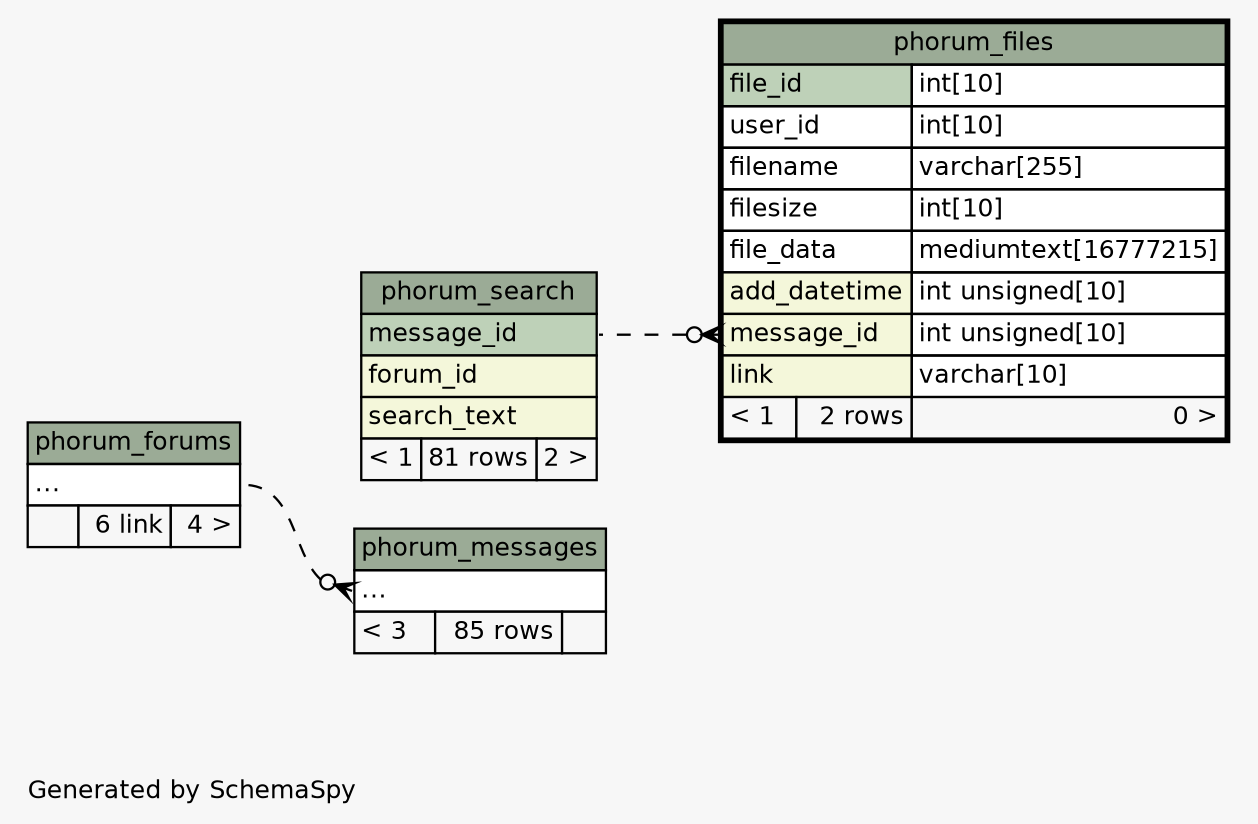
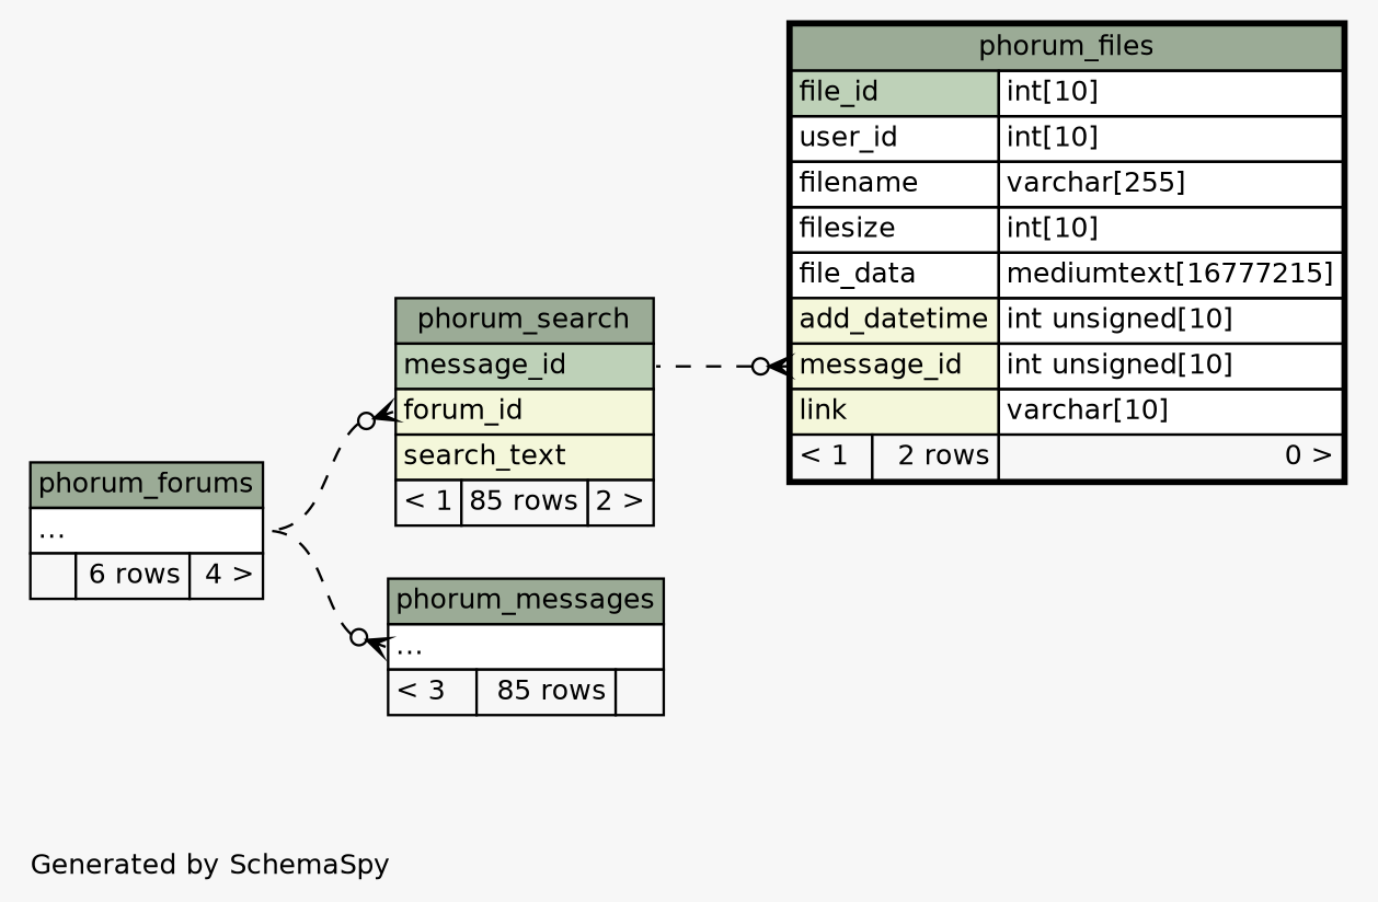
  digraph {
    bgcolor="#f7f7f7"
    fontname=Helvetica
    fontsize=11
    label="\nGenerated by SchemaSpy"
    labeljust=l
    nodesep=0.18
    rankdir=RL
    ranksep=0.46
    node [fontname=Helvetica fontsize=11 shape=plaintext]
    edge [arrowhead=none arrowsize=0.8 arrowtail=crowodot dir=back headport="elipses:e" style=dashed]
    n1 [label=<     <TABLE BORDER="2" CELLBORDER="1" CELLSPACING="0" BGCOLOR="#ffffff">       <TR><TD COLSPAN="3" BGCOLOR="#9bab96" ALIGN="CENTER">phorum_files</TD></TR>       <TR><TD PORT="file_id" COLSPAN="2" BGCOLOR="#bed1b8" ALIGN="LEFT">file_id</TD><TD PORT="file_id.type" ALIGN="LEFT">int[10]</TD></TR>       <TR><TD PORT="user_id" COLSPAN="2" ALIGN="LEFT">user_id</TD><TD PORT="user_id.type" ALIGN="LEFT">int[10]</TD></TR>       <TR><TD PORT="filename" COLSPAN="2" ALIGN="LEFT">filename</TD><TD PORT="filename.type" ALIGN="LEFT">varchar[255]</TD></TR>       <TR><TD PORT="filesize" COLSPAN="2" ALIGN="LEFT">filesize</TD><TD PORT="filesize.type" ALIGN="LEFT">int[10]</TD></TR>       <TR><TD PORT="file_data" COLSPAN="2" ALIGN="LEFT">file_data</TD><TD PORT="file_data.type" ALIGN="LEFT">mediumtext[16777215]</TD></TR>       <TR><TD PORT="add_datetime" COLSPAN="2" BGCOLOR="#f4f7da" ALIGN="LEFT">add_datetime</TD><TD PORT="add_datetime.type" ALIGN="LEFT">int unsigned[10]</TD></TR>       <TR><TD PORT="message_id" COLSPAN="2" BGCOLOR="#f4f7da" ALIGN="LEFT">message_id</TD><TD PORT="message_id.type" ALIGN="LEFT">int unsigned[10]</TD></TR>       <TR><TD PORT="link" COLSPAN="2" BGCOLOR="#f4f7da" ALIGN="LEFT">link</TD><TD PORT="link.type" ALIGN="LEFT">varchar[10]</TD></TR>       <TR><TD ALIGN="LEFT" BGCOLOR="#f7f7f7">&lt; 1</TD><TD ALIGN="RIGHT" BGCOLOR="#f7f7f7">2 rows</TD><TD ALIGN="RIGHT" BGCOLOR="#f7f7f7">0 &gt;</TD></TR>     </TABLE>>]
-   n2 [label=<     <TABLE BORDER="0" CELLBORDER="1" CELLSPACING="0" BGCOLOR="#ffffff">       <TR><TD COLSPAN="3" BGCOLOR="#9bab96" ALIGN="CENTER">phorum_search</TD></TR>       <TR><TD PORT="message_id" COLSPAN="3" BGCOLOR="#bed1b8" ALIGN="LEFT">message_id</TD></TR>       <TR><TD PORT="forum_id" COLSPAN="3" BGCOLOR="#f4f7da" ALIGN="LEFT">forum_id</TD></TR>       <TR><TD PORT="search_text" COLSPAN="3" BGCOLOR="#f4f7da" ALIGN="LEFT">search_text</TD></TR>       <TR><TD ALIGN="LEFT" BGCOLOR="#f7f7f7">&lt; 1</TD><TD ALIGN="RIGHT" BGCOLOR="#f7f7f7">81 rows</TD><TD ALIGN="RIGHT" BGCOLOR="#f7f7f7">2 &gt;</TD></TR>     </TABLE>>]
-   n3 [label=<     <TABLE BORDER="0" CELLBORDER="1" CELLSPACING="0" BGCOLOR="#ffffff">       <TR><TD COLSPAN="3" BGCOLOR="#9bab96" ALIGN="CENTER">phorum_forums</TD></TR>       <TR><TD PORT="elipses" COLSPAN="3" ALIGN="LEFT">...</TD></TR>       <TR><TD ALIGN="LEFT" BGCOLOR="#f7f7f7">  </TD><TD ALIGN="RIGHT" BGCOLOR="#f7f7f7">6 link</TD><TD ALIGN="RIGHT" BGCOLOR="#f7f7f7">4 &gt;</TD></TR>     </TABLE>>]
+   n2 [label=<     <TABLE BORDER="0" CELLBORDER="1" CELLSPACING="0" BGCOLOR="#ffffff">       <TR><TD COLSPAN="3" BGCOLOR="#9bab96" ALIGN="CENTER">phorum_search</TD></TR>       <TR><TD PORT="message_id" COLSPAN="3" BGCOLOR="#bed1b8" ALIGN="LEFT">message_id</TD></TR>       <TR><TD PORT="forum_id" COLSPAN="3" BGCOLOR="#f4f7da" ALIGN="LEFT">forum_id</TD></TR>       <TR><TD PORT="search_text" COLSPAN="3" BGCOLOR="#f4f7da" ALIGN="LEFT">search_text</TD></TR>       <TR><TD ALIGN="LEFT" BGCOLOR="#f7f7f7">&lt; 1</TD><TD ALIGN="RIGHT" BGCOLOR="#f7f7f7">85 rows</TD><TD ALIGN="RIGHT" BGCOLOR="#f7f7f7">2 &gt;</TD></TR>     </TABLE>>]
+   n3 [label=<     <TABLE BORDER="0" CELLBORDER="1" CELLSPACING="0" BGCOLOR="#ffffff">       <TR><TD COLSPAN="3" BGCOLOR="#9bab96" ALIGN="CENTER">phorum_forums</TD></TR>       <TR><TD PORT="elipses" COLSPAN="3" ALIGN="LEFT">...</TD></TR>       <TR><TD ALIGN="LEFT" BGCOLOR="#f7f7f7">  </TD><TD ALIGN="RIGHT" BGCOLOR="#f7f7f7">6 rows</TD><TD ALIGN="RIGHT" BGCOLOR="#f7f7f7">4 &gt;</TD></TR>     </TABLE>>]
    n4 [label=<     <TABLE BORDER="0" CELLBORDER="1" CELLSPACING="0" BGCOLOR="#ffffff">       <TR><TD COLSPAN="3" BGCOLOR="#9bab96" ALIGN="CENTER">phorum_messages</TD></TR>       <TR><TD PORT="elipses" COLSPAN="3" ALIGN="LEFT">...</TD></TR>       <TR><TD ALIGN="LEFT" BGCOLOR="#f7f7f7">&lt; 3</TD><TD ALIGN="RIGHT" BGCOLOR="#f7f7f7">85 rows</TD><TD ALIGN="RIGHT" BGCOLOR="#f7f7f7">  </TD></TR>     </TABLE>>]
    n1 -> n2 [headport="message_id:e" tailport="message_id:w"]
+   n2 -> n3 [tailport="forum_id:w"]
    n4 -> n3 [tailport="elipses:w"]
  }
